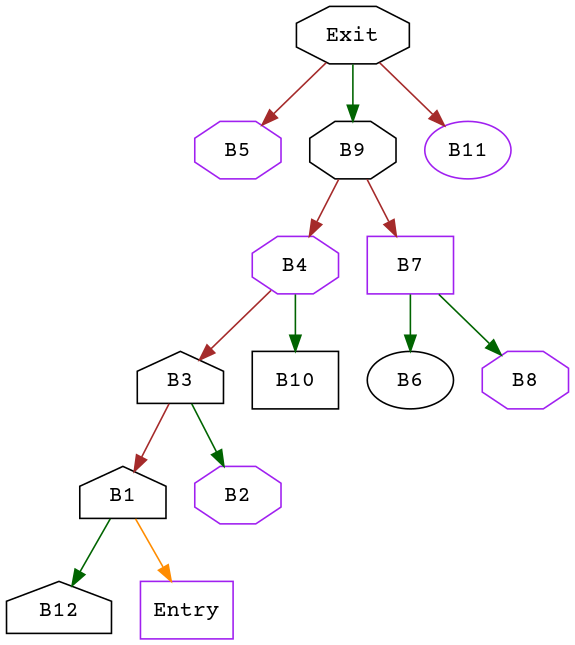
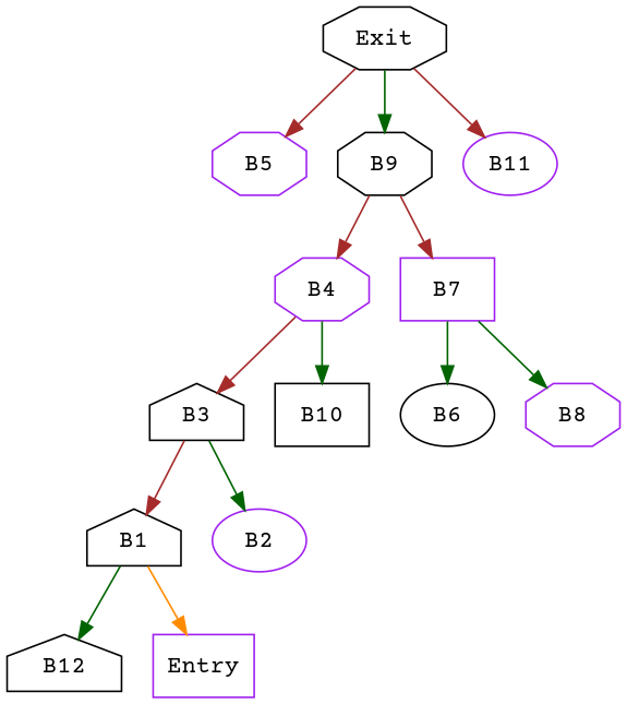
  digraph {
    fontname="Courier Prime"
    node [color=purple fontname="Courier Prime" shape=octagon]
    edge [color=brown fontname="Courier Prime"]
    B5
    Exit [color=black]
    B9 [color=black]
    B11 [shape=ellipse]
    B4
    B3 [color=black shape=house]
    B10 [color=black shape=box]
    B7 [shape=box]
    B1 [color=black shape=house]
-   B2
+   B2 [shape=ellipse]
    B6 [color=black shape=ellipse]
    B8
    B12 [color=black shape=house]
    Entry [shape=box]
    Exit -> B5
    Exit -> B9 [color=darkgreen]
    Exit -> B11
    B9 -> B4
    B9 -> B7
    B4 -> B3
    B4 -> B10 [color=darkgreen]
    B3 -> B1
    B3 -> B2 [color=darkgreen]
    B7 -> B6 [color=darkgreen]
    B7 -> B8 [color=darkgreen]
    B1 -> B12 [color=darkgreen]
    B1 -> Entry [color=darkorange]
  }
